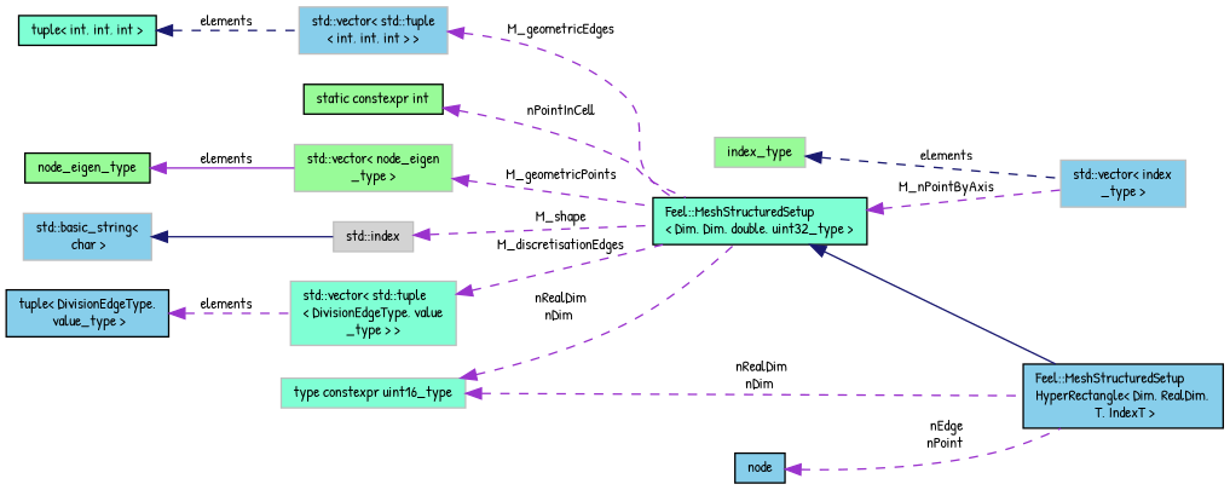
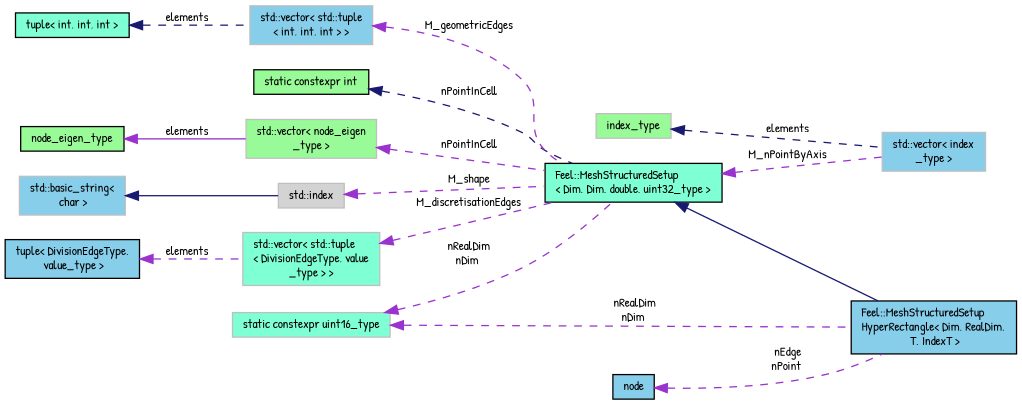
  digraph {
    fontname="Patrick Hand"
    rankdir=LR
    node [color=grey75 fillcolor=skyblue fontname="Patrick Hand" fontsize=10 shape=record style=filled]
    edge [color=darkorchid3 dir=back fontname="Patrick Hand" fontsize=10 labelfontname=Helvetica labelfontsize=10 style=dashed]
    n1 [color=black fontcolor=black height=0.2 label="Feel::MeshStructuredSetup\lHyperRectangle\< Dim, RealDim,\l T, IndexT \>" width=0.4]
    n2 [color=black fillcolor=aquamarine height=0.2 label="Feel::MeshStructuredSetup\l\< Dim, Dim, double, uint32_type \>" width=0.4]
    n3 [height=0.2 label="std::vector\< index\l_type \>" width=0.4]
    n4 [color=black fillcolor=palegreen height=0.2 label="static constexpr int" width=0.4]
    n5 [fillcolor=palegreen height=0.2 label="std::vector\< node_eigen\l_type \>" width=0.4]
    n6 [color=black fillcolor=palegreen height=0.2 label=node_eigen_type width=0.4]
    n7 [fillcolor=palegreen height=0.2 label=index_type width=0.4]
-   n8 [fillcolor=aquamarine height=0.2 label="type constexpr uint16_type" width=0.4]
+   n8 [fillcolor=aquamarine height=0.2 label="static constexpr uint16_type" width=0.4]
    n9 [fillcolor=lightgrey height=0.2 label="std::index" width=0.4]
    n10 [height=0.2 label="std::basic_string\<\l char \>" width=0.4]
    n11 [fillcolor=aquamarine height=0.2 label="std::vector\< std::tuple\l\< DivisionEdgeType, value\l_type \> \>" width=0.4]
    n12 [color=black height=0.2 label="tuple\< DivisionEdgeType,\l value_type \>" width=0.4]
    n13 [height=0.2 label="std::vector\< std::tuple\l\< int, int, int \> \>" width=0.4]
    n14 [color=black fillcolor=aquamarine height=0.2 label="tuple\< int, int, int \>" width=0.4]
    n15 [color=black height=0.2 label="node" width=0.4]
    n2 -> n1 [color=midnightblue style=solid]
    n2 -> n3 [label=" M_nPointByAxis"]
-   n4 -> n2 [label=" nPointInCell"]
-   n5 -> n2 [label=" M_geometricPoints"]
+   n4 -> n2 [color=midnightblue label=" nPointInCell"]
+   n5 -> n2 [label=" nPointInCell"]
    n6 -> n5 [label=" elements" style=solid]
    n7 -> n3 [color=midnightblue label=" elements"]
    n8 -> n1 [label=" nRealDim\nnDim"]
    n8 -> n2 [label=" nRealDim\nnDim"]
    n9 -> n2 [label=" M_shape"]
    n10 -> n9 [color=midnightblue style=solid]
    n11 -> n2 [label=" M_discretisationEdges"]
    n12 -> n11 [label=" elements"]
    n13 -> n2 [label=" M_geometricEdges"]
    n14 -> n13 [color=midnightblue label=" elements"]
    n15 -> n1 [label=" nEdge\nnPoint"]
  }
